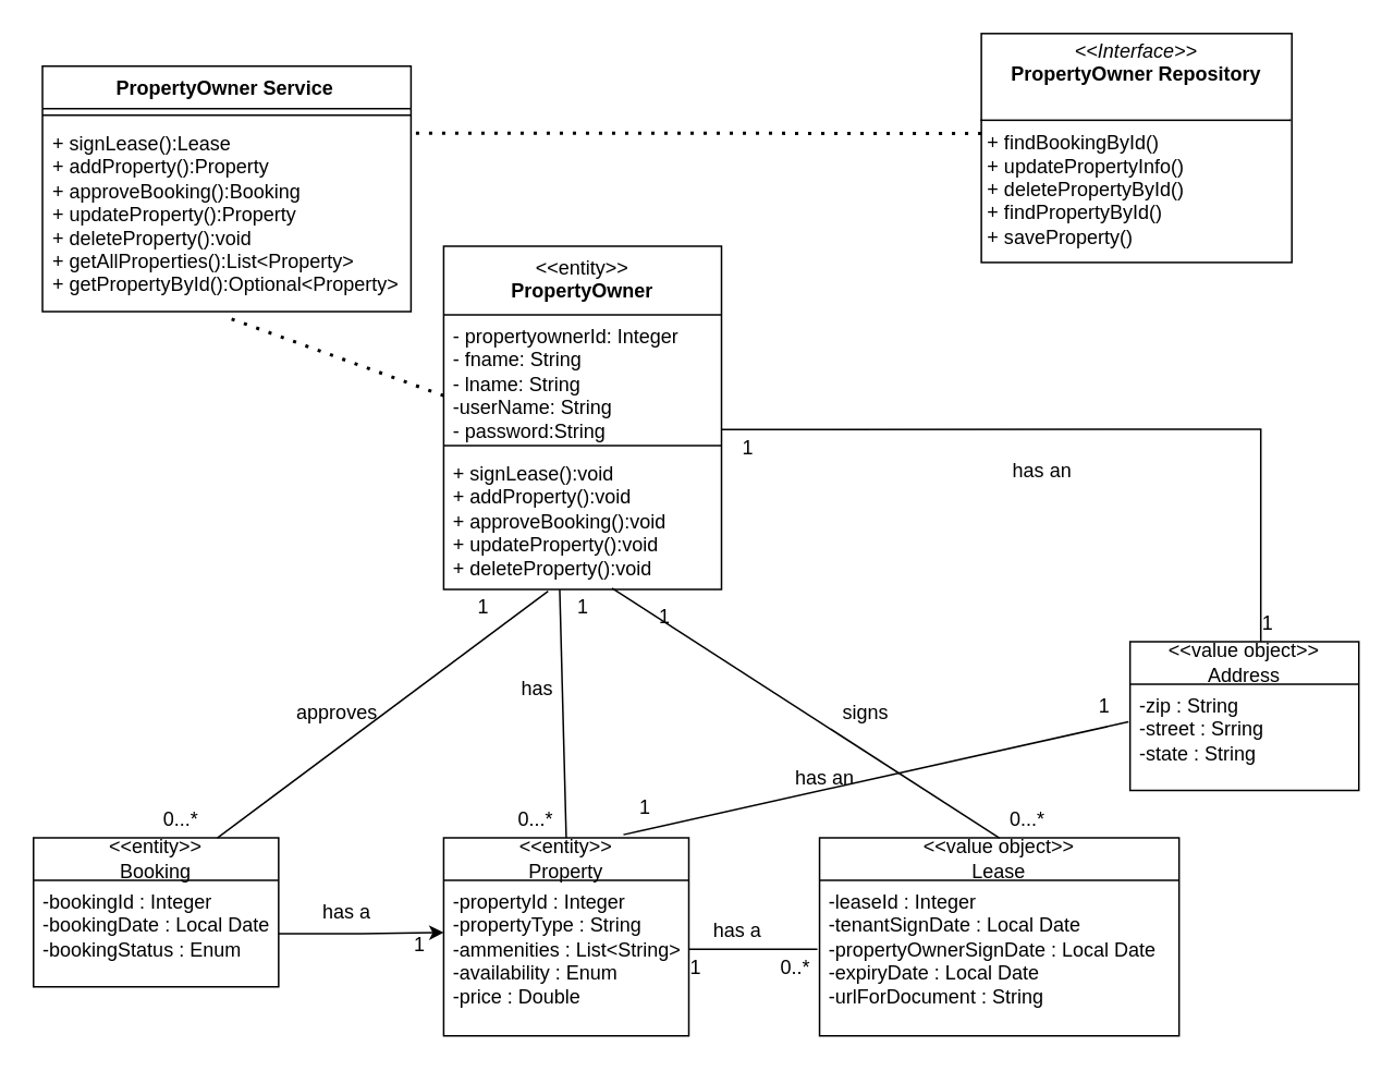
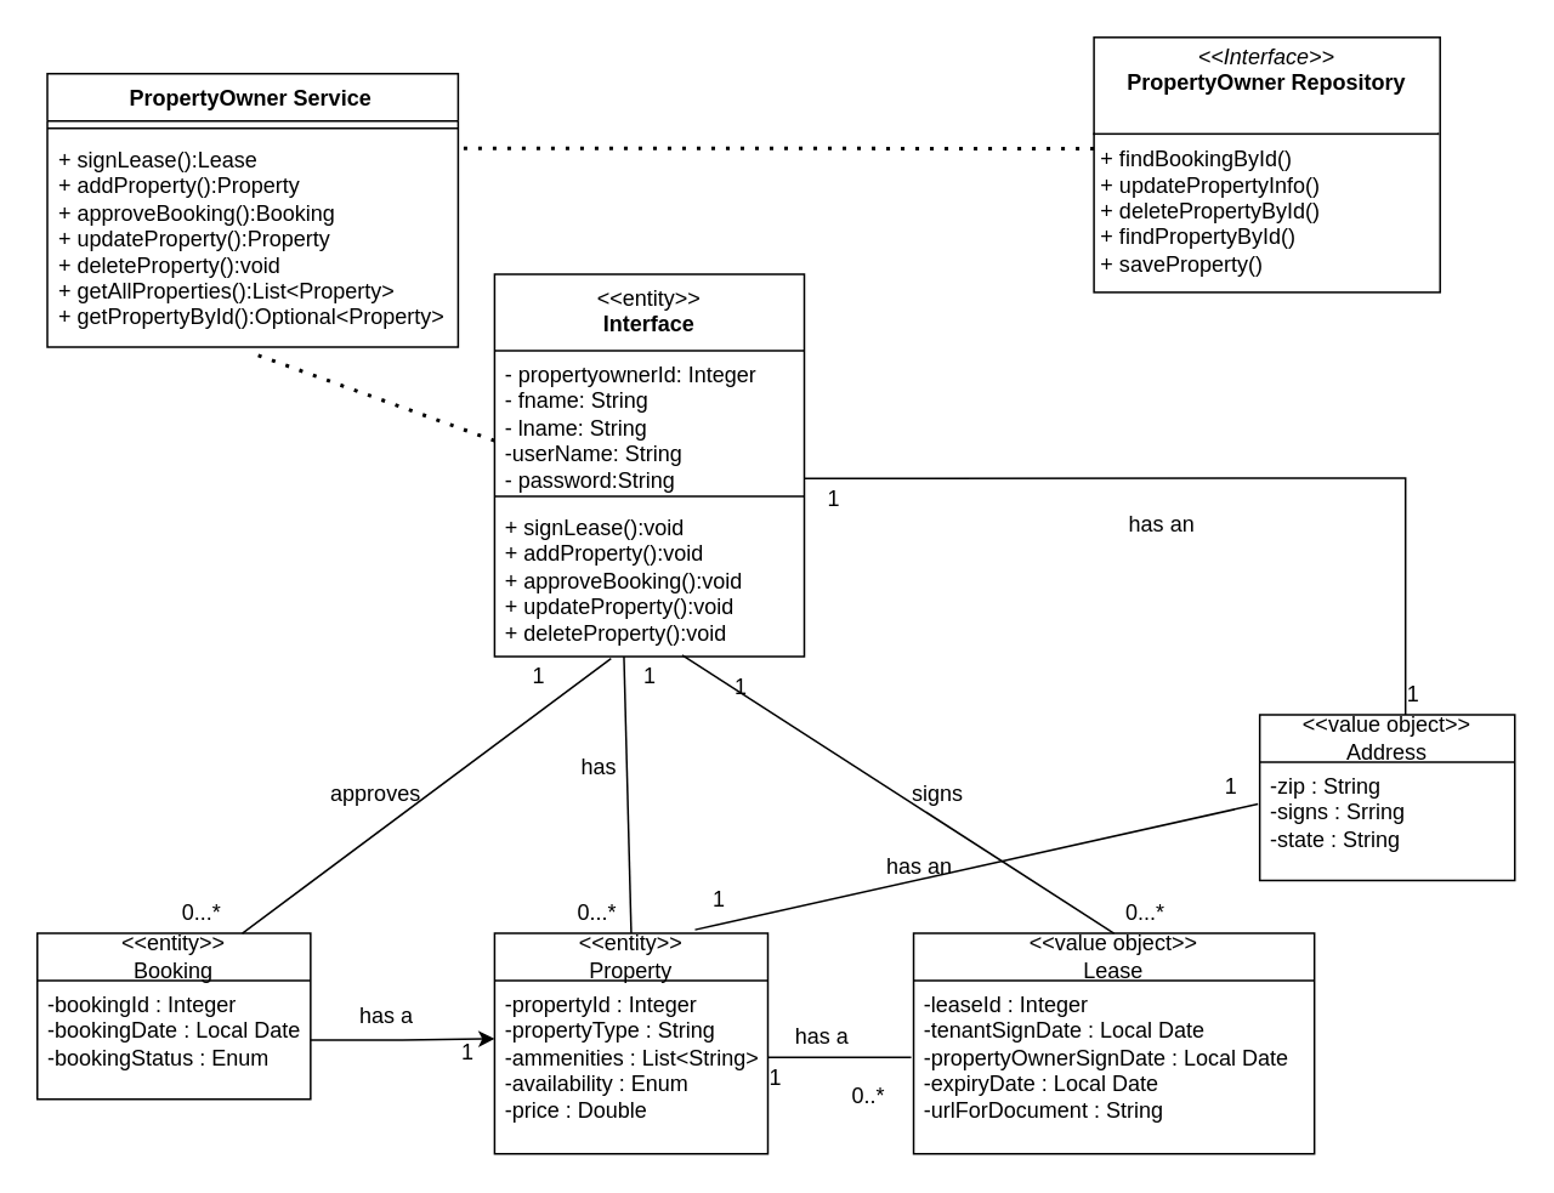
  <mxCell id="0" />
  <mxCell id="1" parent="0" />
  <mxCell id="2" value="&amp;lt;&amp;lt;entity&amp;gt;&amp;gt;&lt;br&gt;Booking" style="swimlane;fontStyle=0;childLayout=stackLayout;horizontal=1;startSize=26;fillColor=none;horizontalStack=0;resizeParent=1;resizeParentMax=0;resizeLast=0;collapsible=1;marginBottom=0;whiteSpace=wrap;html=1;" parent="1" vertex="1"><mxGeometry x="20" y="512" width="150" height="91" as="geometry" /></mxCell>
  <mxCell id="3" value="-bookingId : Integer&lt;div&gt;-bookingDate : Local Date&lt;/div&gt;&lt;div&gt;-bookingStatus : Enum&lt;/div&gt;" style="text;strokeColor=none;fillColor=none;align=left;verticalAlign=top;spacingLeft=4;spacingRight=4;overflow=hidden;rotatable=0;points=[[0,0.5],[1,0.5]];portConstraint=eastwest;whiteSpace=wrap;html=1;" parent="2" vertex="1"><mxGeometry y="26" width="150" height="65" as="geometry" /></mxCell>
  <mxCell id="4" value="&amp;lt;&amp;lt;value object&amp;gt;&amp;gt;&lt;br&gt;Lease" style="swimlane;fontStyle=0;childLayout=stackLayout;horizontal=1;startSize=26;fillColor=none;horizontalStack=0;resizeParent=1;resizeParentMax=0;resizeLast=0;collapsible=1;marginBottom=0;whiteSpace=wrap;html=1;" parent="1" vertex="1"><mxGeometry x="501" y="512" width="220" height="121" as="geometry" /></mxCell>
  <mxCell id="5" value="-leaseId : Integer&lt;div&gt;-tenantSignDate : Local Date&lt;/div&gt;&lt;div&gt;-propertyOwnerSignDate : Local Date&lt;br&gt;&lt;div&gt;-expiryDate : Local Date&lt;/div&gt;&lt;div&gt;-urlForDocument : String&lt;/div&gt;&lt;div&gt;&lt;br&gt;&lt;/div&gt;&lt;/div&gt;" style="text;strokeColor=none;fillColor=none;align=left;verticalAlign=top;spacingLeft=4;spacingRight=4;overflow=hidden;rotatable=0;points=[[0,0.5],[1,0.5]];portConstraint=eastwest;whiteSpace=wrap;html=1;" parent="4" vertex="1"><mxGeometry y="26" width="220" height="95" as="geometry" /></mxCell>
  <mxCell id="6" value="&amp;lt;&amp;lt;entity&amp;gt;&amp;gt;&lt;br&gt;Property" style="swimlane;fontStyle=0;childLayout=stackLayout;horizontal=1;startSize=26;fillColor=none;horizontalStack=0;resizeParent=1;resizeParentMax=0;resizeLast=0;collapsible=1;marginBottom=0;whiteSpace=wrap;html=1;" parent="1" vertex="1"><mxGeometry x="271" y="512" width="150" height="121" as="geometry" /></mxCell>
  <mxCell id="7" value="-propertyId : Integer&lt;div&gt;&lt;span style=&quot;background-color: transparent; color: light-dark(rgb(0, 0, 0), rgb(255, 255, 255));&quot;&gt;-propertyType : String&lt;/span&gt;&lt;/div&gt;&lt;div&gt;-ammenities : List&amp;lt;String&amp;gt;&lt;/div&gt;&lt;div&gt;&lt;div&gt;-availability : Enum&lt;/div&gt;&lt;div&gt;-price : Double&amp;nbsp;&lt;/div&gt;&lt;div&gt;&lt;br&gt;&lt;/div&gt;&lt;/div&gt;" style="text;strokeColor=none;fillColor=none;align=left;verticalAlign=top;spacingLeft=4;spacingRight=4;overflow=hidden;rotatable=0;points=[[0,0.5],[1,0.5]];portConstraint=eastwest;whiteSpace=wrap;html=1;" parent="6" vertex="1"><mxGeometry y="26" width="150" height="95" as="geometry" /></mxCell>
  <mxCell id="8" value="&lt;div&gt;&amp;lt;&amp;lt;value object&amp;gt;&amp;gt;&lt;/div&gt;Address" style="swimlane;fontStyle=0;childLayout=stackLayout;horizontal=1;startSize=26;fillColor=none;horizontalStack=0;resizeParent=1;resizeParentMax=0;resizeLast=0;collapsible=1;marginBottom=0;whiteSpace=wrap;html=1;" parent="1" vertex="1"><mxGeometry x="691" y="392" width="140" height="91" as="geometry" /></mxCell>
- <mxCell id="9" value="&lt;div&gt;-zip : String&lt;/div&gt;&lt;div&gt;-street : Srring&lt;/div&gt;&lt;div&gt;-state : String&lt;/div&gt;" style="text;strokeColor=none;fillColor=none;align=left;verticalAlign=top;spacingLeft=4;spacingRight=4;overflow=hidden;rotatable=0;points=[[0,0.5],[1,0.5]];portConstraint=eastwest;whiteSpace=wrap;html=1;" parent="8" vertex="1"><mxGeometry y="26" width="140" height="65" as="geometry" /></mxCell>
+ <mxCell id="9" value="&lt;div&gt;-zip : String&lt;/div&gt;&lt;div&gt;-signs : Srring&lt;/div&gt;&lt;div&gt;-state : String&lt;/div&gt;" style="text;strokeColor=none;fillColor=none;align=left;verticalAlign=top;spacingLeft=4;spacingRight=4;overflow=hidden;rotatable=0;points=[[0,0.5],[1,0.5]];portConstraint=eastwest;whiteSpace=wrap;html=1;" parent="8" vertex="1"><mxGeometry y="26" width="140" height="65" as="geometry" /></mxCell>
  <mxCell id="10" value="" style="endArrow=none;html=1;rounded=0;exitX=0.5;exitY=0;exitDx=0;exitDy=0;entryX=0;entryY=0;entryDx=0;entryDy=0;" parent="1" source="6" target="39" edge="1"><mxGeometry width="50" height="50" relative="1" as="geometry"><mxPoint x="381" y="482" as="sourcePoint" /><mxPoint x="345" y="350" as="targetPoint" /></mxGeometry></mxCell>
  <mxCell id="11" style="edgeStyle=orthogonalEdgeStyle;rounded=0;orthogonalLoop=1;jettySize=auto;html=1;exitX=1;exitY=0.5;exitDx=0;exitDy=0;entryX=0.001;entryY=0.335;entryDx=0;entryDy=0;entryPerimeter=0;" parent="1" source="3" target="7" edge="1"><mxGeometry relative="1" as="geometry"><mxPoint x="231" y="459" as="targetPoint" /></mxGeometry></mxCell>
  <mxCell id="12" value="" style="endArrow=none;html=1;rounded=0;exitX=0.75;exitY=0;exitDx=0;exitDy=0;entryX=0.376;entryY=1.012;entryDx=0;entryDy=0;entryPerimeter=0;" parent="1" source="2" edge="1" target="32"><mxGeometry width="50" height="50" relative="1" as="geometry"><mxPoint x="261" y="512" as="sourcePoint" /><mxPoint x="331" y="364" as="targetPoint" /></mxGeometry></mxCell>
  <mxCell id="13" value="" style="endArrow=none;html=1;rounded=0;exitX=1;exitY=0.923;exitDx=0;exitDy=0;entryX=0.345;entryY=1;entryDx=0;entryDy=0;exitPerimeter=0;entryPerimeter=0;" parent="1" source="30" target="23" edge="1"><mxGeometry width="50" height="50" relative="1" as="geometry"><mxPoint x="421" y="305" as="sourcePoint" /><mxPoint x="751" y="202" as="targetPoint" /><Array as="points"><mxPoint x="771" y="262" /></Array></mxGeometry></mxCell>
  <mxCell id="14" value="" style="endArrow=none;html=1;rounded=0;entryX=0.5;entryY=0;entryDx=0;entryDy=0;exitX=0.606;exitY=0.99;exitDx=0;exitDy=0;exitPerimeter=0;" parent="1" source="32" target="4" edge="1"><mxGeometry width="50" height="50" relative="1" as="geometry"><mxPoint x="383.5" y="368" as="sourcePoint" /><mxPoint x="421" y="402" as="targetPoint" /></mxGeometry></mxCell>
  <mxCell id="15" value="approves" style="text;html=1;align=center;verticalAlign=middle;whiteSpace=wrap;rounded=0;" parent="1" vertex="1"><mxGeometry x="176" y="421.25" width="60" height="30" as="geometry" /></mxCell>
  <mxCell id="16" value="1" style="text;html=1;align=center;verticalAlign=middle;whiteSpace=wrap;rounded=0;" parent="1" vertex="1"><mxGeometry x="411" y="581" width="29" height="22" as="geometry" /></mxCell>
- <mxCell id="17" value="signs" style="text;html=1;align=center;verticalAlign=middle;whiteSpace=wrap;rounded=0;" parent="1" vertex="1"><mxGeometry x="506" y="428.75" width="47" height="15" as="geometry" /></mxCell>
+ <mxCell id="17" value="signs" style="text;html=1;align=center;verticalAlign=middle;whiteSpace=wrap;rounded=0;" parent="1" vertex="1"><mxGeometry x="491" y="428.75" width="47" height="15" as="geometry" /></mxCell>
  <mxCell id="18" value="1" style="text;html=1;align=center;verticalAlign=middle;whiteSpace=wrap;rounded=0;" parent="1" vertex="1"><mxGeometry x="392" y="365.5" width="29" height="23" as="geometry" /></mxCell>
  <mxCell id="19" value="0...*" style="text;html=1;align=center;verticalAlign=middle;whiteSpace=wrap;rounded=0;" parent="1" vertex="1"><mxGeometry x="96" y="490" width="29" height="22" as="geometry" /></mxCell>
  <mxCell id="20" value="0...*" style="text;html=1;align=center;verticalAlign=middle;whiteSpace=wrap;rounded=0;" parent="1" vertex="1"><mxGeometry x="614" y="490" width="29" height="22" as="geometry" /></mxCell>
  <mxCell id="21" value="has an" style="text;html=1;align=center;verticalAlign=middle;whiteSpace=wrap;rounded=0;" parent="1" vertex="1"><mxGeometry x="614" y="280" width="47" height="15" as="geometry" /></mxCell>
  <mxCell id="22" value="1" style="text;html=1;align=center;verticalAlign=middle;whiteSpace=wrap;rounded=0;" parent="1" vertex="1"><mxGeometry x="443" y="262.5" width="29" height="22" as="geometry" /></mxCell>
  <mxCell id="23" value="1" style="text;html=1;align=center;verticalAlign=middle;whiteSpace=wrap;rounded=0;" parent="1" vertex="1"><mxGeometry x="761" y="370" width="29" height="22" as="geometry" /></mxCell>
- <mxCell id="24" value="0..*" style="text;html=1;align=center;verticalAlign=middle;whiteSpace=wrap;rounded=0;" parent="1" vertex="1"><mxGeometry x="472" y="581" width="29" height="22" as="geometry" /></mxCell>
+ <mxCell id="24" value="0..*" style="text;html=1;align=center;verticalAlign=middle;whiteSpace=wrap;rounded=0;" parent="1" vertex="1"><mxGeometry x="462" y="591" width="29" height="22" as="geometry" /></mxCell>
  <mxCell id="25" value="1" style="text;html=1;align=center;verticalAlign=middle;whiteSpace=wrap;rounded=0;" parent="1" vertex="1"><mxGeometry x="281" y="360" width="29" height="22" as="geometry" /></mxCell>
  <mxCell id="26" value="1" style="text;html=1;align=center;verticalAlign=middle;whiteSpace=wrap;rounded=0;" parent="1" vertex="1"><mxGeometry x="242" y="566.75" width="29" height="22" as="geometry" /></mxCell>
  <mxCell id="27" value="has a" style="text;html=1;align=center;verticalAlign=middle;whiteSpace=wrap;rounded=0;" parent="1" vertex="1"><mxGeometry x="182" y="548.25" width="60" height="18.5" as="geometry" /></mxCell>
  <mxCell id="28" value="has a" style="text;html=1;align=center;verticalAlign=middle;whiteSpace=wrap;rounded=0;" parent="1" vertex="1"><mxGeometry x="421" y="560" width="60" height="17.5" as="geometry" /></mxCell>
- <mxCell id="29" value="&lt;span style=&quot;font-weight: 400;&quot;&gt;&amp;lt;&amp;lt;entity&amp;gt;&amp;gt;&lt;/span&gt;&lt;br style=&quot;font-weight: 400;&quot;&gt;PropertyOwner" style="swimlane;fontStyle=1;align=center;verticalAlign=top;childLayout=stackLayout;horizontal=1;startSize=42;horizontalStack=0;resizeParent=1;resizeParentMax=0;resizeLast=0;collapsible=1;marginBottom=0;whiteSpace=wrap;html=1;" parent="1" vertex="1"><mxGeometry x="271" y="150" width="170" height="210" as="geometry" /></mxCell>
+ <mxCell id="29" value="&lt;span style=&quot;font-weight: 400;&quot;&gt;&amp;lt;&amp;lt;entity&amp;gt;&amp;gt;&lt;/span&gt;&lt;br style=&quot;font-weight: 400;&quot;&gt;Interface" style="swimlane;fontStyle=1;align=center;verticalAlign=top;childLayout=stackLayout;horizontal=1;startSize=42;horizontalStack=0;resizeParent=1;resizeParentMax=0;resizeLast=0;collapsible=1;marginBottom=0;whiteSpace=wrap;html=1;" parent="1" vertex="1"><mxGeometry x="271" y="150" width="170" height="210" as="geometry" /></mxCell>
  <mxCell id="30" value="- propertyownerId: Integer&lt;div&gt;- fname: String&lt;/div&gt;&lt;div&gt;- lname: String&lt;/div&gt;&lt;div&gt;-userName: String&lt;/div&gt;&lt;div&gt;- password:String&lt;/div&gt;&lt;div&gt;&lt;br&gt;&lt;/div&gt;" style="text;strokeColor=none;fillColor=none;align=left;verticalAlign=top;spacingLeft=4;spacingRight=4;overflow=hidden;rotatable=0;points=[[0,0.5],[1,0.5]];portConstraint=eastwest;whiteSpace=wrap;html=1;" parent="29" vertex="1"><mxGeometry y="42" width="170" height="76" as="geometry" /></mxCell>
  <mxCell id="31" value="" style="line;strokeWidth=1;fillColor=none;align=left;verticalAlign=middle;spacingTop=-1;spacingLeft=3;spacingRight=3;rotatable=0;labelPosition=right;points=[];portConstraint=eastwest;strokeColor=inherit;" parent="29" vertex="1"><mxGeometry y="118" width="170" height="8" as="geometry" /></mxCell>
  <mxCell id="32" value="+ signLease():void&lt;div&gt;+ addProperty():void&lt;br&gt;+ approveBooking():void&lt;br&gt;+ updateProperty():void&lt;/div&gt;&lt;div&gt;+ deleteProperty():void&lt;/div&gt;" style="text;strokeColor=none;fillColor=none;align=left;verticalAlign=top;spacingLeft=4;spacingRight=4;overflow=hidden;rotatable=0;points=[[0,0.5],[1,0.5]];portConstraint=eastwest;whiteSpace=wrap;html=1;" parent="29" vertex="1"><mxGeometry y="126" width="170" height="84" as="geometry" /></mxCell>
  <mxCell id="33" value="PropertyOwner Service&amp;nbsp;" style="swimlane;fontStyle=1;align=center;verticalAlign=top;childLayout=stackLayout;horizontal=1;startSize=26;horizontalStack=0;resizeParent=1;resizeParentMax=0;resizeLast=0;collapsible=1;marginBottom=0;whiteSpace=wrap;html=1;" parent="1" vertex="1"><mxGeometry x="25.5" y="40" width="225.5" height="150" as="geometry" /></mxCell>
  <mxCell id="34" value="" style="line;strokeWidth=1;fillColor=none;align=left;verticalAlign=middle;spacingTop=-1;spacingLeft=3;spacingRight=3;rotatable=0;labelPosition=right;points=[];portConstraint=eastwest;strokeColor=inherit;" parent="33" vertex="1"><mxGeometry y="26" width="225.5" height="8" as="geometry" /></mxCell>
  <mxCell id="35" value="+ signLease():Lease&lt;div&gt;+ addProperty():Property&lt;br&gt;+ approveBooking():Booking&lt;br&gt;+&amp;nbsp;&lt;span style=&quot;background-color: transparent; color: light-dark(rgb(0, 0, 0), rgb(255, 255, 255));&quot;&gt;updateProperty():Property&lt;br&gt;+ deleteProperty():void&lt;br&gt;+ getAllProperties():List&amp;lt;Property&amp;gt;&lt;br&gt;+ getPropertyById():Optional&amp;lt;Property&amp;gt;&lt;/span&gt;&lt;/div&gt;" style="text;strokeColor=none;fillColor=none;align=left;verticalAlign=top;spacingLeft=4;spacingRight=4;overflow=hidden;rotatable=0;points=[[0,0.5],[1,0.5]];portConstraint=eastwest;whiteSpace=wrap;html=1;" parent="33" vertex="1"><mxGeometry y="34" width="225.5" height="116" as="geometry" /></mxCell>
  <mxCell id="36" value="&lt;p style=&quot;margin:0px;margin-top:4px;text-align:center;&quot;&gt;&lt;i&gt;&amp;lt;&amp;lt;Interface&amp;gt;&amp;gt;&lt;/i&gt;&lt;br&gt;&lt;b&gt;PropertyOwner Repository&lt;/b&gt;&lt;/p&gt;&lt;p style=&quot;margin:0px;margin-left:4px;&quot;&gt;&lt;br&gt;&lt;/p&gt;&lt;hr size=&quot;1&quot; style=&quot;border-style:solid;&quot;&gt;&lt;p style=&quot;margin:0px;margin-left:4px;&quot;&gt;+ findBookingById()&lt;br&gt;+ updatePropertyInfo()&lt;/p&gt;&lt;p style=&quot;margin:0px;margin-left:4px;&quot;&gt;+ deletePropertyById()&lt;/p&gt;&lt;p style=&quot;margin:0px;margin-left:4px;&quot;&gt;+ findPropertyById()&lt;br&gt;+ saveProperty()&lt;/p&gt;" style="verticalAlign=top;align=left;overflow=fill;html=1;whiteSpace=wrap;" parent="1" vertex="1"><mxGeometry x="600" y="20" width="190" height="140" as="geometry" /></mxCell>
  <mxCell id="37" value="" style="endArrow=none;html=1;rounded=0;entryX=-0.006;entryY=0.442;entryDx=0;entryDy=0;entryPerimeter=0;" parent="1" target="5" edge="1"><mxGeometry width="50" height="50" relative="1" as="geometry"><mxPoint x="421" y="580" as="sourcePoint" /><mxPoint x="461" y="532.5" as="targetPoint" /></mxGeometry></mxCell>
  <mxCell id="38" value="has" style="text;html=1;align=center;verticalAlign=middle;whiteSpace=wrap;rounded=0;" parent="1" vertex="1"><mxGeometry x="305" y="413" width="47" height="15" as="geometry" /></mxCell>
  <mxCell id="39" value="1" style="text;html=1;align=center;verticalAlign=middle;whiteSpace=wrap;rounded=0;" parent="1" vertex="1"><mxGeometry x="342" y="360" width="29" height="22" as="geometry" /></mxCell>
  <mxCell id="40" value="0...*" style="text;html=1;align=center;verticalAlign=middle;whiteSpace=wrap;rounded=0;" parent="1" vertex="1"><mxGeometry x="313" y="490" width="29" height="22" as="geometry" /></mxCell>
  <mxCell id="41" value="" style="endArrow=none;dashed=1;html=1;dashPattern=1 3;strokeWidth=2;rounded=0;exitX=0;exitY=0.651;exitDx=0;exitDy=0;exitPerimeter=0;entryX=0.494;entryY=1.026;entryDx=0;entryDy=0;entryPerimeter=0;" parent="1" source="30" target="35" edge="1"><mxGeometry width="50" height="50" relative="1" as="geometry"><mxPoint x="141" y="200" as="sourcePoint" /><mxPoint x="191" y="150" as="targetPoint" /></mxGeometry></mxCell>
  <mxCell id="42" value="" style="endArrow=none;dashed=1;html=1;dashPattern=1 3;strokeWidth=2;rounded=0;exitX=0;exitY=0.436;exitDx=0;exitDy=0;exitPerimeter=0;entryX=1.004;entryY=0.06;entryDx=0;entryDy=0;entryPerimeter=0;" parent="1" source="36" target="35" edge="1"><mxGeometry width="50" height="50" relative="1" as="geometry"><mxPoint x="295" y="247" as="sourcePoint" /><mxPoint x="201" y="80" as="targetPoint" /></mxGeometry></mxCell>
  <mxCell id="43" value="" style="endArrow=none;html=1;rounded=0;entryX=-0.007;entryY=0.354;entryDx=0;entryDy=0;entryPerimeter=0;" edge="1" parent="1" target="9"><mxGeometry width="50" height="50" relative="1" as="geometry"><mxPoint x="381" y="510" as="sourcePoint" /><mxPoint x="461" y="350" as="targetPoint" /></mxGeometry></mxCell>
  <mxCell id="44" value="1" style="text;html=1;align=center;verticalAlign=middle;whiteSpace=wrap;rounded=0;" vertex="1" parent="1"><mxGeometry x="380" y="483" width="29" height="22" as="geometry" /></mxCell>
  <mxCell id="45" value="1" style="text;html=1;align=center;verticalAlign=middle;whiteSpace=wrap;rounded=0;" vertex="1" parent="1"><mxGeometry x="661" y="421" width="29" height="22" as="geometry" /></mxCell>
  <mxCell id="46" value="has an" style="text;html=1;align=center;verticalAlign=middle;whiteSpace=wrap;rounded=0;" vertex="1" parent="1"><mxGeometry x="481" y="468" width="47" height="15" as="geometry" /></mxCell>
